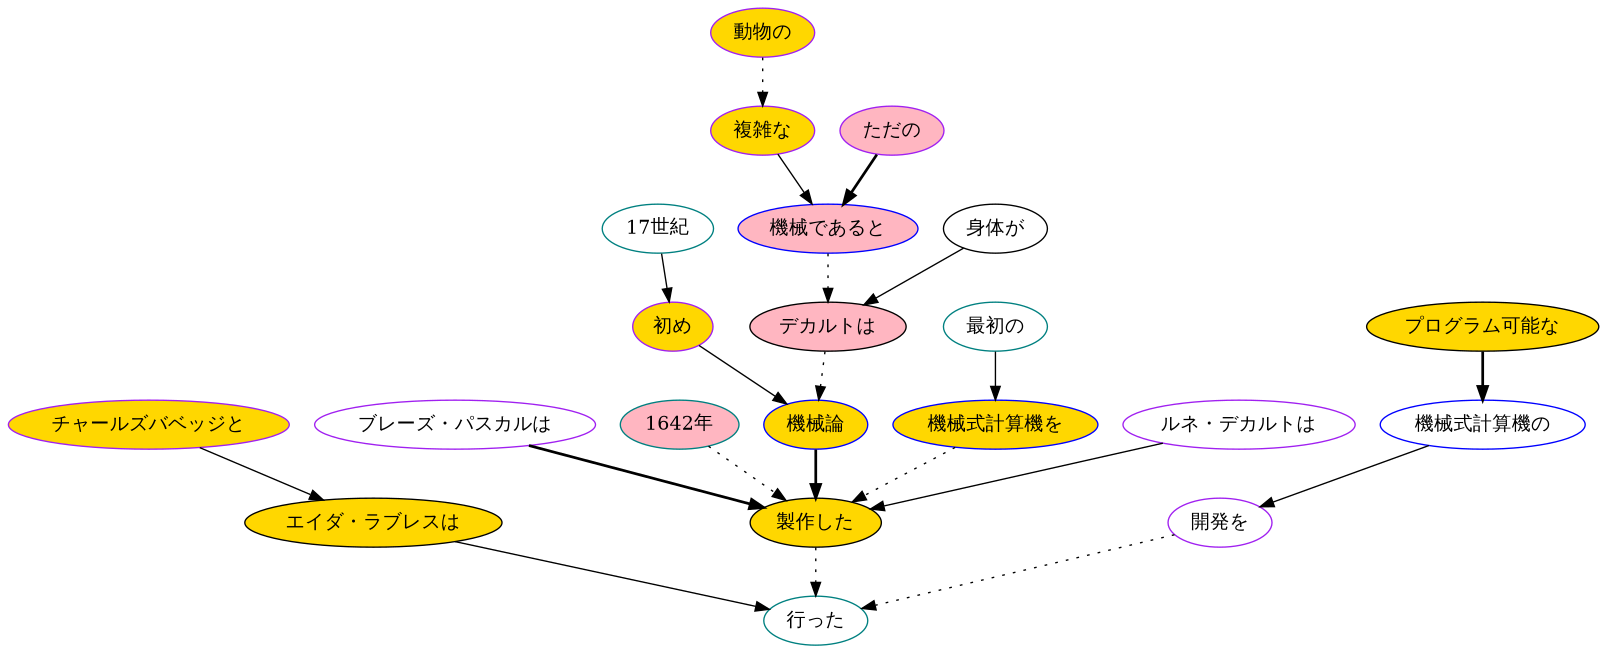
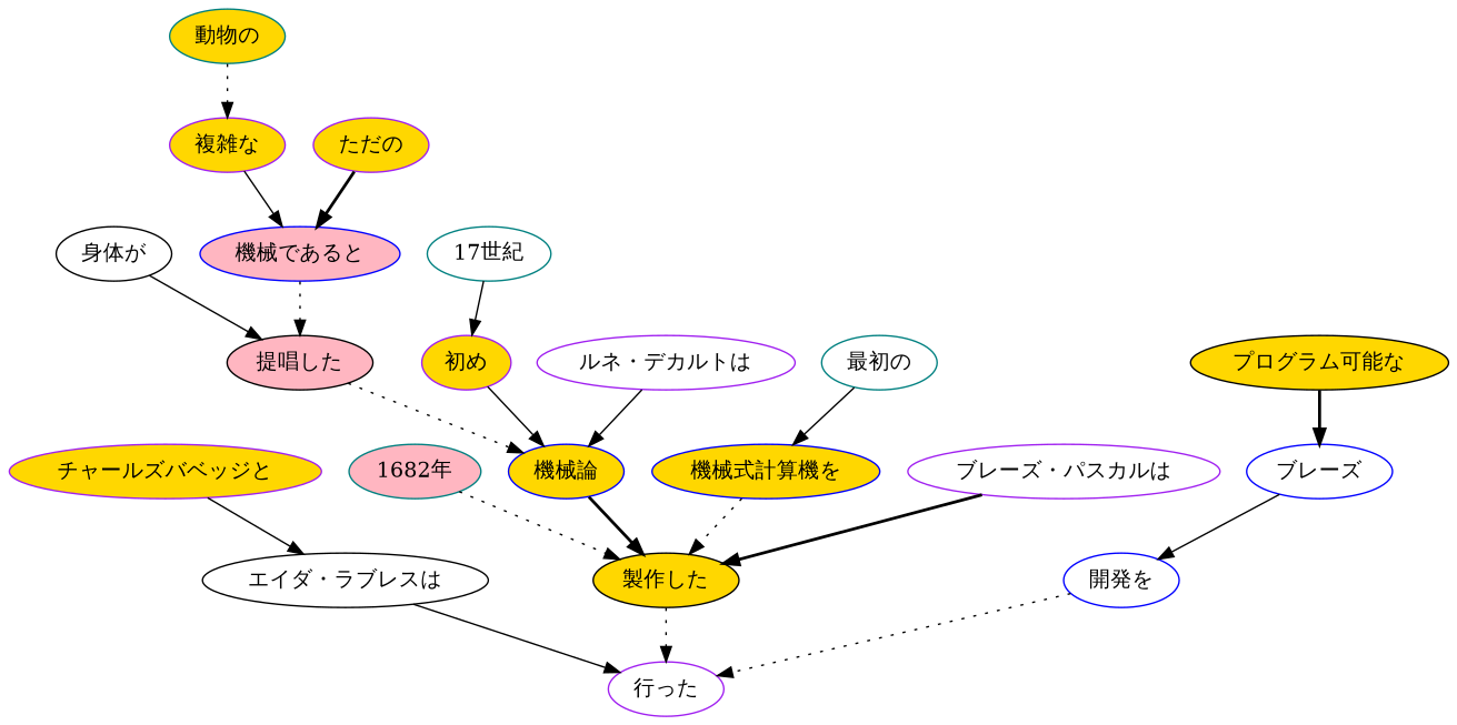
  digraph {
    node [color=purple fillcolor=gold style=filled]
    edge [style=solid]
    n1 [color=teal fillcolor=white label="17世紀"]
    n2 [label="初め"]
    n3 [color=blue label="機械論"]
    n4 [color=black label="製作した"]
-   n5 [color=teal fillcolor=white label="行った"]
+   n5 [fillcolor=white label="行った"]
    n6 [fillcolor=white label="ルネ・デカルトは"]
-   n7 [label="動物の"]
+   n7 [color=teal label="動物の"]
    n8 [label="複雑な"]
    n9 [color=black fillcolor=white label="身体が"]
-   n10 [color=black fillcolor=lightpink label="デカルトは"]
-   n11 [fillcolor=lightpink label="ただの"]
+   n10 [color=black fillcolor=lightpink label="提唱した"]
+   n11 [label="ただの"]
    n12 [color=blue fillcolor=lightpink label="機械であると"]
    n13 [fillcolor=white label="ブレーズ・パスカルは"]
-   n14 [color=teal fillcolor=lightpink label="1642年"]
+   n14 [color=teal fillcolor=lightpink label="1682年"]
    n15 [color=teal fillcolor=white label="最初の"]
    n16 [color=blue label="機械式計算機を"]
    n17 [label="チャールズバベッジと"]
-   n18 [color=black label="エイダ・ラブレスは"]
+   n18 [color=black fillcolor=white label="エイダ・ラブレスは"]
    n19 [color=black label="プログラム可能な"]
-   n20 [color=blue fillcolor=white label="機械式計算機の"]
-   n21 [fillcolor=white label="開発を"]
+   n20 [color=blue fillcolor=white label="ブレーズ"]
+   n21 [color=blue fillcolor=white label="開発を"]
    n1 -> n2
    n2 -> n3
    n3 -> n4 [style=bold]
    n4 -> n5 [style=dotted]
-   n6 -> n4
+   n6 -> n3
    n7 -> n8 [style=dotted]
    n8 -> n12
    n9 -> n10
    n10 -> n3 [style=dotted]
    n11 -> n12 [style=bold]
    n12 -> n10 [style=dotted]
    n13 -> n4 [style=bold]
    n14 -> n4 [style=dotted]
    n15 -> n16
    n16 -> n4 [style=dotted]
    n17 -> n18
    n18 -> n5
    n19 -> n20 [style=bold]
    n20 -> n21
    n21 -> n5 [style=dotted]
  }
